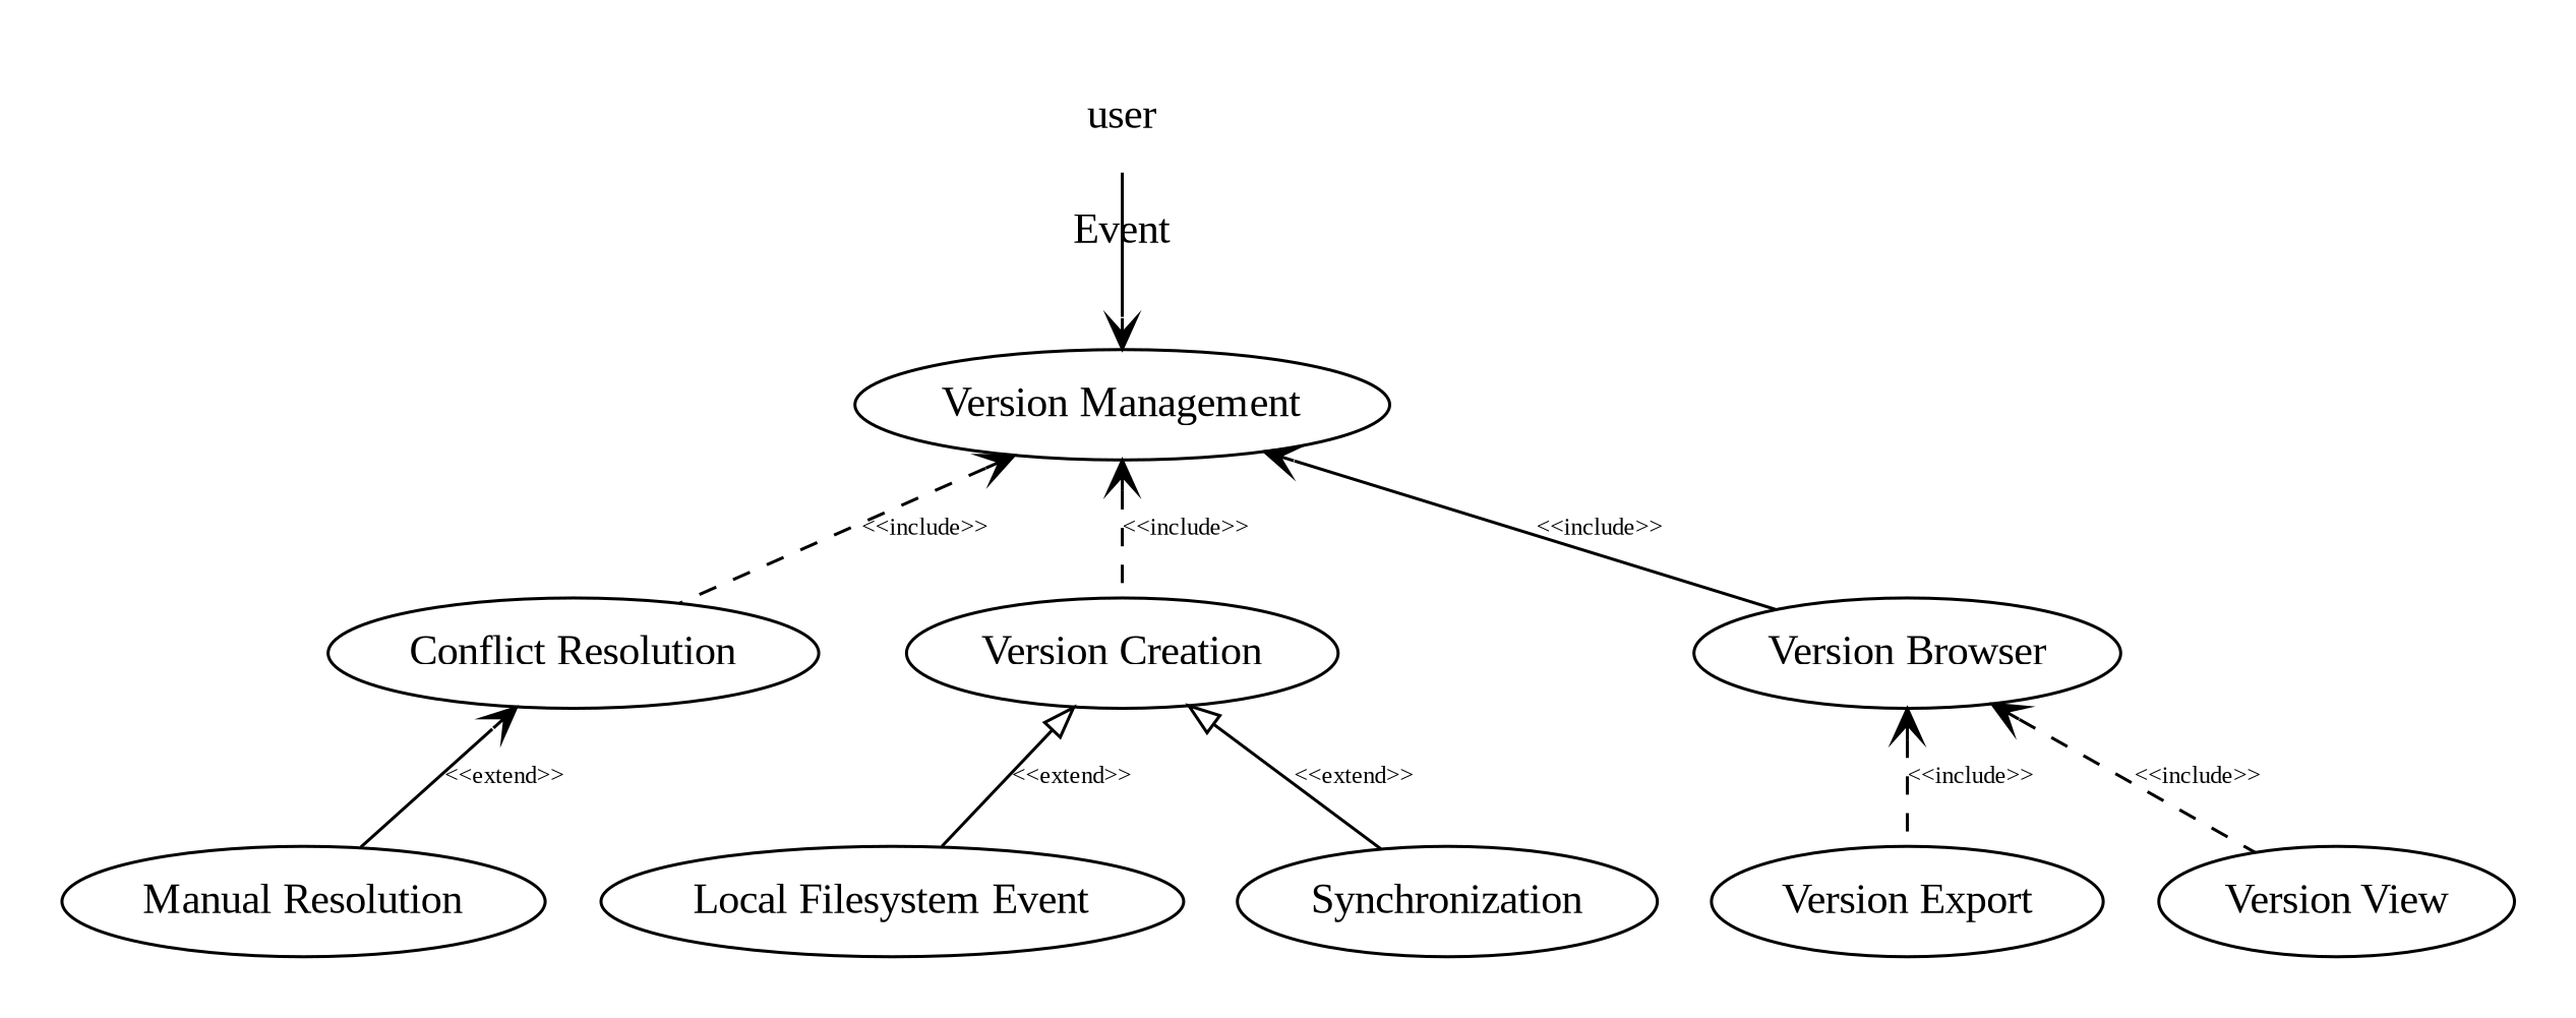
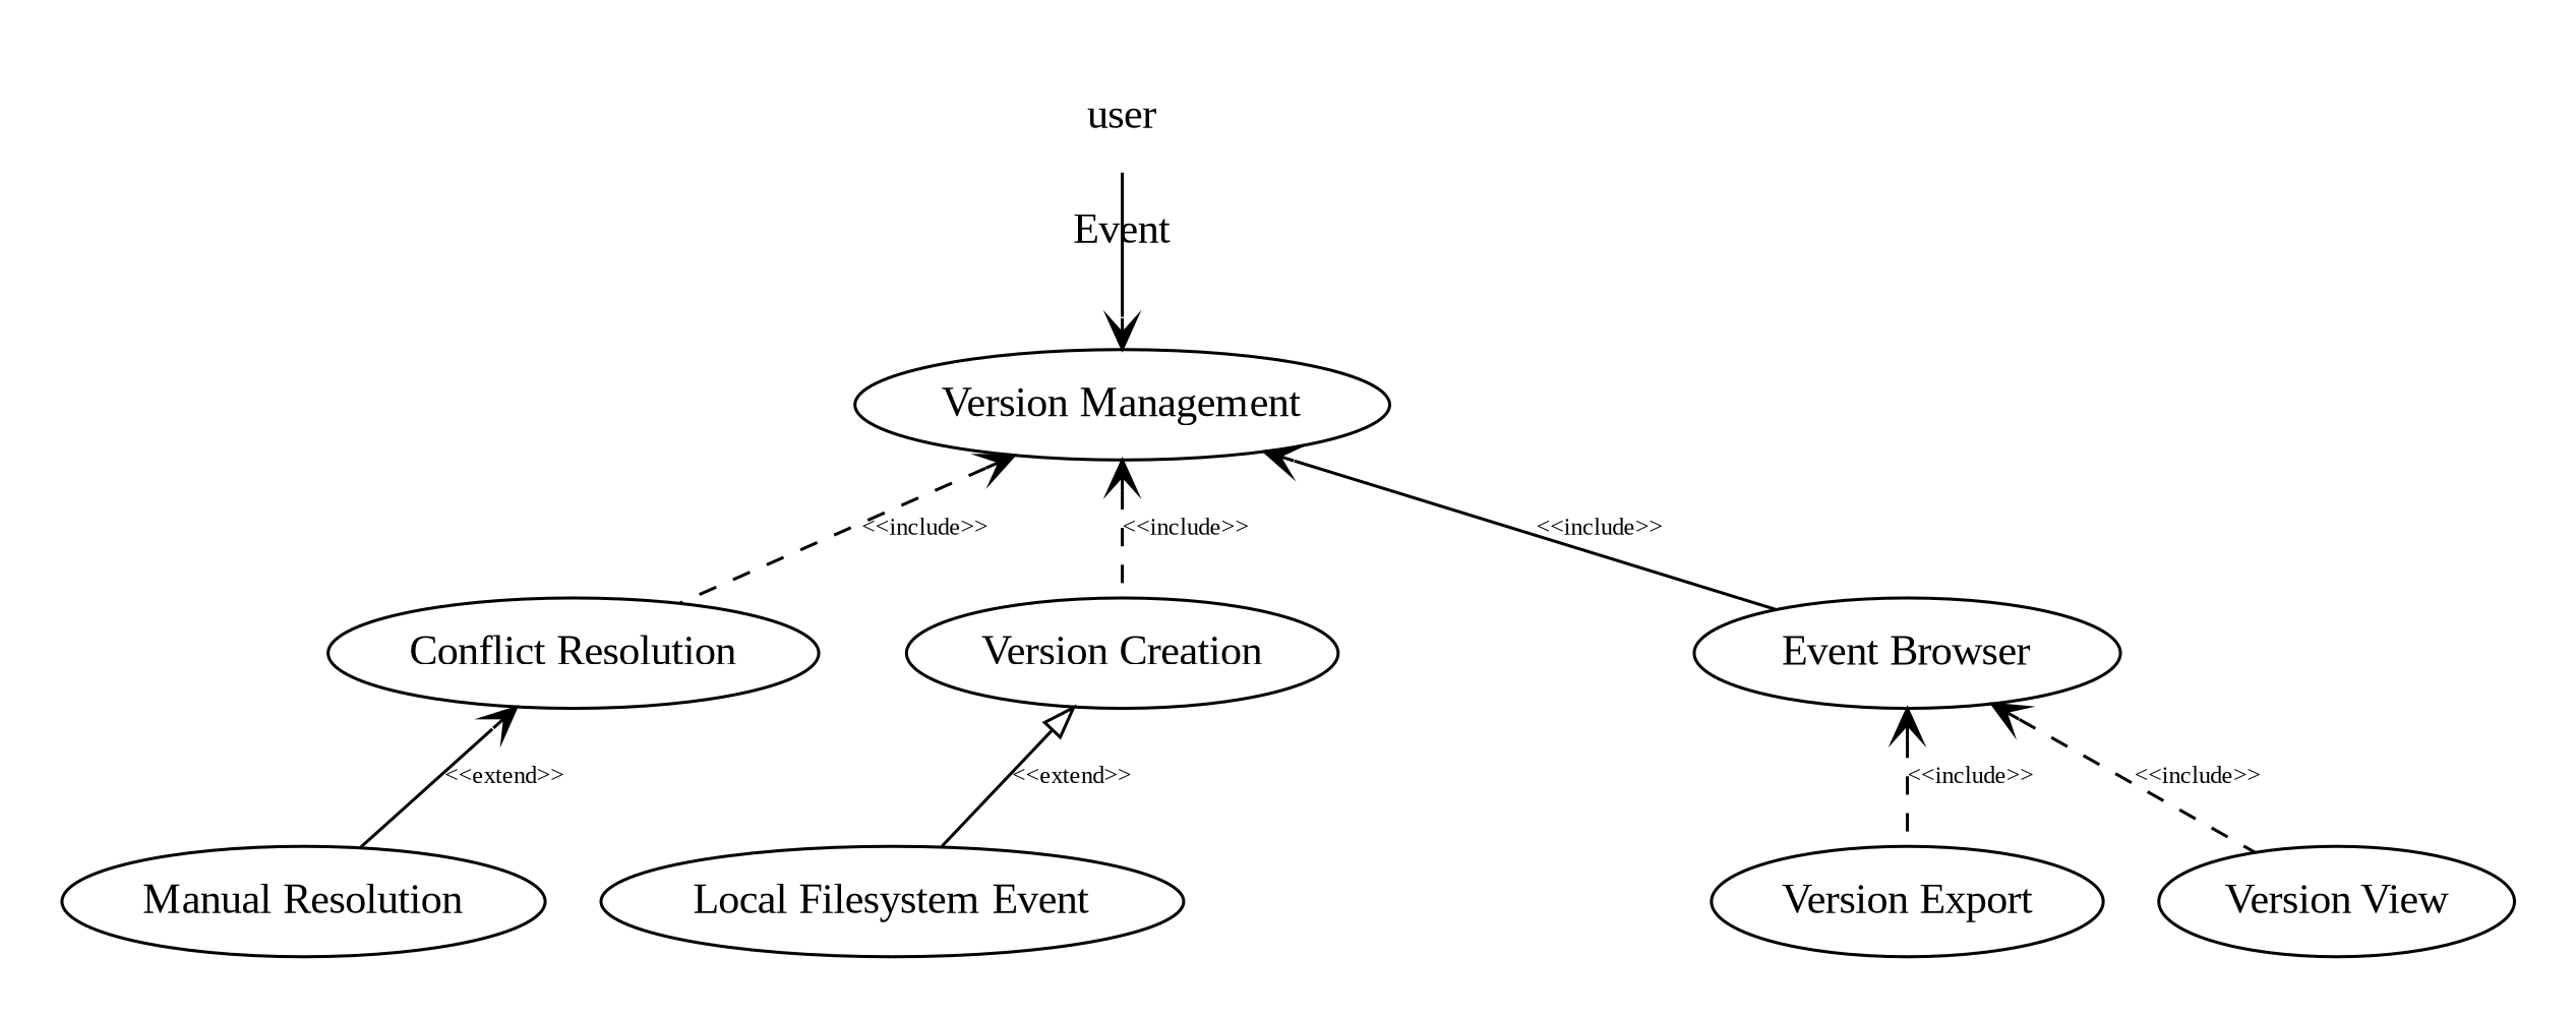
  digraph {
    fontname="Liberation Serif"
    labelloc=b
    peripheries=0
    rankdir=TB
    node [fontname="Liberation Serif"]
    edge [arrowhead=vee arrowtail=vee dir=back fontname="Liberation Serif" fontsize=8 style=dashed]
    n1 [label="Version Management"]
    "Conflict Resolution"
    "Version Creation"
-   "Version Browser"
+   "Version Browser" [label="Event Browser"]
    "Manual Resolution"
    "Local Filesystem Event"
-   Synchronization
    "Version Export"
    "Version View"
    user [peripheries=0]
    subgraph cluster_1 {
      n1
      "Conflict Resolution"
      "Version Creation"
      "Version Browser"
      "Manual Resolution"
      "Local Filesystem Event"
-     Synchronization
      "Version Export"
      "Version View"
    }
    subgraph cluster_2 {
      label=Event
      user
    }
    n1 -> "Conflict Resolution" [label="<<include>>"]
    n1 -> "Version Creation" [label="<<include>>"]
    n1 -> "Version Browser" [label="<<include>>" style=solid]
    "Conflict Resolution" -> "Manual Resolution" [label="<<extend>>" style=solid]
    "Version Creation" -> "Local Filesystem Event" [arrowtail=oarrow label="<<extend>>" style=solid]
-   "Version Creation" -> Synchronization [arrowtail=oarrow label="<<extend>>" style=solid]
    "Version Browser" -> "Version Export" [label="<<include>>"]
    "Version Browser" -> "Version View" [label="<<include>>"]
    user -> n1 [arrowtail="" dir="" fontsize="" style=""]
  }
